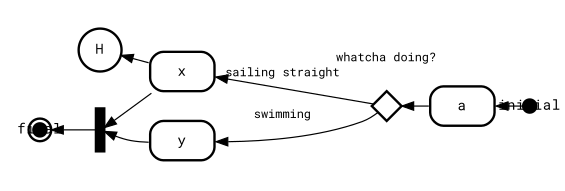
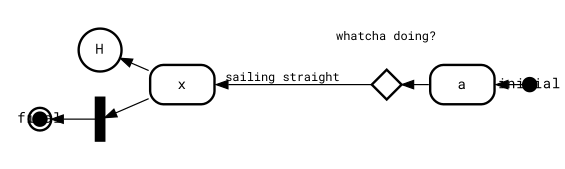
  digraph {
    compound=true
    fontname="Roboto Mono"
    fontsize=12
    nodesep=0.3
    ordering=out
    penwidth=2.0
    rankdir=RL
    ranksep=0.1
    splines=true
    node [fillcolor="#FFFFFF01" fontname="Roboto Mono" fontsize=12 penwidth=2.0 shape=circle style=filled]
    edge [fontname="Roboto Mono" fontsize=10]
    initial [fillcolor=black fixedsize=true height=0.15]
    n2 [label=<        <table align="center" cellborder="0" border="2" style="rounded" width="48">         <tr><td width="48" cellpadding="7">a</td></tr>       </table>     > margin=0 shape=plaintext]
    n3 [fixedsize=true fontsize=10 height=0.35 label=" " shape=diamond width=0.35]
    n4 [label=H]
    n5 [label=<        <table align="center" cellborder="0" border="2" style="rounded" width="48">         <tr><td width="48" cellpadding="7">x</td></tr>       </table>     > margin=0 shape=plaintext]
-   n6 [label=<        <table align="center" cellborder="0" border="2" style="rounded" width="48">         <tr><td width="48" cellpadding="7">y</td></tr>       </table>     > margin=0 shape=plaintext]
    n7 [fillcolor=black fixedsize=true label=" " shape=rect width=0.1]
    final [fillcolor=black fixedsize=true height=0.15 peripheries=2]
    initial -> n2 [label=" "]
    n2 -> n3 [label=" "]
    n3 -> n3 [color="#FFFFFF01" label=<whatcha doing?>]
    n3 -> n5 [label="sailing straight   \l"]
-   n3 -> n6 [label="swimming   \l"]
    n5 -> n4 [label=" "]
    n5 -> n7 [label=" "]
-   n6 -> n7 [label=" "]
    n7 -> final [label=" "]
  }
